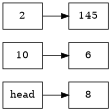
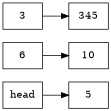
  digraph {
    rankdir=LR
    node [shape=box]
    n1 [label=head]
-   n2 [label=8]
+   n2 [label=5]
    n3 [label=10]
    n4 [label=6]
-   n5 [label=2]
-   n6 [label=145]
+   n5 [label=3]
+   n6 [label=345]
    n1 -> n2
-   n3 -> n4
+   n4 -> n3
    n5 -> n6
  }
